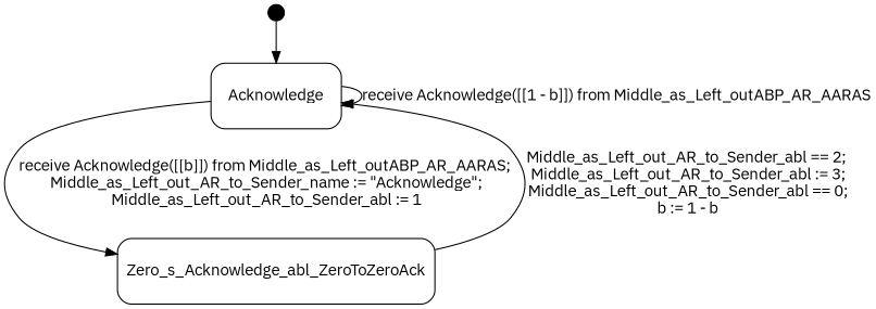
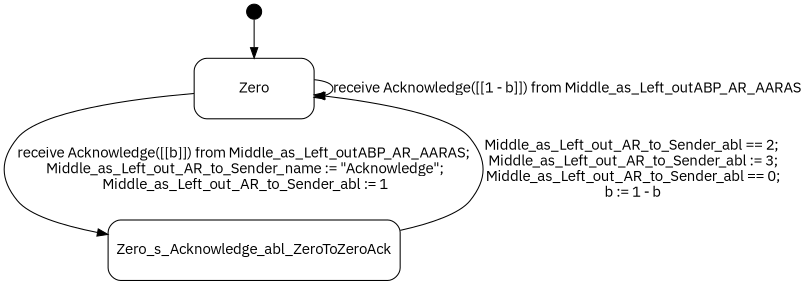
  digraph {
    compound=true
    rank=LR
    fontname="IBM Plex Sans"
    node [shape=Mrecord fontname="IBM Plex Sans"]
    edge [fontname="IBM Plex Sans"]
    Zero_extra [height=0.2 shape=point]
-   Zero [height=0.8 width=1.6 label=Acknowledge]
+   Zero [height=0.8 width=1.6]
    Zero_s_Acknowledge_abl_ZeroToZeroAck [height=0.8 width=1.6]
    Zero_extra -> Zero
    Zero -> Zero [label="receive Acknowledge([[1 - b]]) from Middle_as_Left_outABP_AR_AARAS"]
    Zero -> Zero_s_Acknowledge_abl_ZeroToZeroAck [label="receive Acknowledge([[b]]) from Middle_as_Left_outABP_AR_AARAS;\n Middle_as_Left_out_AR_to_Sender_name := \"Acknowledge\";\n Middle_as_Left_out_AR_to_Sender_abl := 1"]
    Zero_s_Acknowledge_abl_ZeroToZeroAck -> Zero [label="Middle_as_Left_out_AR_to_Sender_abl == 2;\n Middle_as_Left_out_AR_to_Sender_abl := 3;\n Middle_as_Left_out_AR_to_Sender_abl == 0;\n b := 1 - b"]
  }
